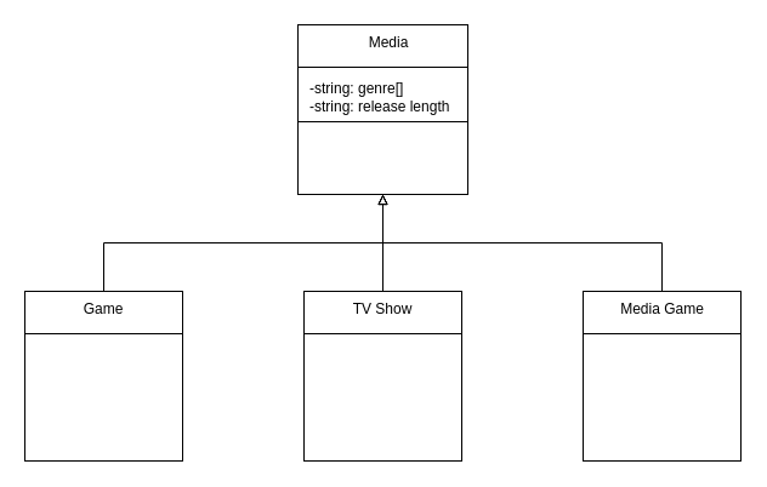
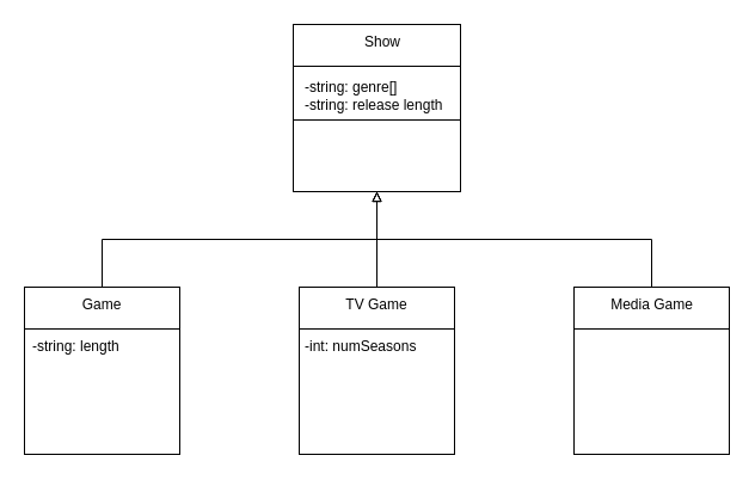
  <mxCell id="0" />
  <mxCell id="1" parent="0" />
  <mxCell id="2" value="" style="rounded=0;whiteSpace=wrap;html=1;" vertex="1" parent="1"><mxGeometry x="20" y="240" width="130" height="140" as="geometry" /></mxCell>
  <mxCell id="3" value="" style="endArrow=none;html=1;rounded=0;entryX=1;entryY=0.25;entryDx=0;entryDy=0;exitX=0;exitY=0.25;exitDx=0;exitDy=0;" edge="1" parent="1" source="2" target="2"><mxGeometry width="50" height="50" relative="1" as="geometry"><mxPoint x="20" y="270" as="sourcePoint" /><mxPoint x="70" y="220" as="targetPoint" /></mxGeometry></mxCell>
  <mxCell id="4" style="edgeStyle=orthogonalEdgeStyle;rounded=0;orthogonalLoop=1;jettySize=auto;html=1;exitX=0.5;exitY=0;exitDx=0;exitDy=0;entryX=0.5;entryY=1;entryDx=0;entryDy=0;endArrow=block;endFill=0;" edge="1" parent="1" source="5" target="14"><mxGeometry relative="1" as="geometry" /></mxCell>
  <mxCell id="5" value="Game" style="text;html=1;strokeColor=none;fillColor=none;align=center;verticalAlign=middle;whiteSpace=wrap;rounded=0;" vertex="1" parent="1"><mxGeometry x="55" y="240" width="60" height="30" as="geometry" /></mxCell>
  <mxCell id="6" value="" style="rounded=0;whiteSpace=wrap;html=1;" vertex="1" parent="1"><mxGeometry x="250" y="240" width="130" height="140" as="geometry" /></mxCell>
  <mxCell id="7" value="" style="endArrow=none;html=1;rounded=0;entryX=1;entryY=0.25;entryDx=0;entryDy=0;exitX=0;exitY=0.25;exitDx=0;exitDy=0;" edge="1" parent="1" source="6" target="6"><mxGeometry width="50" height="50" relative="1" as="geometry"><mxPoint x="250" y="270" as="sourcePoint" /><mxPoint x="300" y="220" as="targetPoint" /></mxGeometry></mxCell>
  <mxCell id="8" style="edgeStyle=orthogonalEdgeStyle;rounded=0;orthogonalLoop=1;jettySize=auto;html=1;entryX=0.5;entryY=1;entryDx=0;entryDy=0;endArrow=block;endFill=0;" edge="1" parent="1" source="9" target="14"><mxGeometry relative="1" as="geometry" /></mxCell>
- <mxCell id="9" value="TV Show" style="text;html=1;strokeColor=none;fillColor=none;align=center;verticalAlign=middle;whiteSpace=wrap;rounded=0;" vertex="1" parent="1"><mxGeometry x="285" y="240" width="60" height="30" as="geometry" /></mxCell>
+ <mxCell id="9" value="TV Game" style="text;html=1;strokeColor=none;fillColor=none;align=center;verticalAlign=middle;whiteSpace=wrap;rounded=0;" vertex="1" parent="1"><mxGeometry x="285" y="240" width="60" height="30" as="geometry" /></mxCell>
  <mxCell id="10" value="" style="rounded=0;whiteSpace=wrap;html=1;" vertex="1" parent="1"><mxGeometry x="480" y="240" width="130" height="140" as="geometry" /></mxCell>
  <mxCell id="11" value="" style="endArrow=none;html=1;rounded=0;entryX=1;entryY=0.25;entryDx=0;entryDy=0;exitX=0;exitY=0.25;exitDx=0;exitDy=0;" edge="1" parent="1" source="10" target="10"><mxGeometry width="50" height="50" relative="1" as="geometry"><mxPoint x="480" y="270" as="sourcePoint" /><mxPoint x="530" y="220" as="targetPoint" /></mxGeometry></mxCell>
  <mxCell id="12" style="edgeStyle=orthogonalEdgeStyle;rounded=0;orthogonalLoop=1;jettySize=auto;html=1;entryX=0.5;entryY=1;entryDx=0;entryDy=0;exitX=0.5;exitY=0;exitDx=0;exitDy=0;endArrow=block;endFill=0;" edge="1" parent="1" source="13" target="14"><mxGeometry relative="1" as="geometry"><mxPoint x="687.5" y="195" as="sourcePoint" /><mxPoint x="500" y="100" as="targetPoint" /></mxGeometry></mxCell>
  <mxCell id="13" value="Media Game" style="text;html=1;strokeColor=none;fillColor=none;align=center;verticalAlign=middle;whiteSpace=wrap;rounded=0;" vertex="1" parent="1"><mxGeometry x="502.5" y="240" width="85" height="30" as="geometry" /></mxCell>
  <mxCell id="14" value="" style="rounded=0;whiteSpace=wrap;html=1;" vertex="1" parent="1"><mxGeometry x="245" y="20" width="140" height="140" as="geometry" /></mxCell>
  <mxCell id="15" value="" style="endArrow=none;html=1;rounded=0;entryX=1;entryY=0.25;entryDx=0;entryDy=0;exitX=0;exitY=0.25;exitDx=0;exitDy=0;" edge="1" parent="1" source="14" target="14"><mxGeometry width="50" height="50" relative="1" as="geometry"><mxPoint x="250" y="50" as="sourcePoint" /><mxPoint x="380" y="50" as="targetPoint" /></mxGeometry></mxCell>
- <mxCell id="16" value="Media" style="text;html=1;strokeColor=none;fillColor=none;align=center;verticalAlign=middle;whiteSpace=wrap;rounded=0;" vertex="1" parent="1"><mxGeometry x="290" y="20" width="60" height="30" as="geometry" /></mxCell>
+ <mxCell id="16" value="Show" style="text;html=1;strokeColor=none;fillColor=none;align=center;verticalAlign=middle;whiteSpace=wrap;rounded=0;" vertex="1" parent="1"><mxGeometry x="290" y="20" width="60" height="30" as="geometry" /></mxCell>
  <mxCell id="17" value="" style="endArrow=none;html=1;rounded=0;entryX=1;entryY=0.5;entryDx=0;entryDy=0;exitX=0;exitY=0.5;exitDx=0;exitDy=0;" edge="1" parent="1"><mxGeometry width="50" height="50" relative="1" as="geometry"><mxPoint x="245" y="100" as="sourcePoint" /><mxPoint x="385" y="100" as="targetPoint" /></mxGeometry></mxCell>
  <mxCell id="18" value="-string: genre[]&lt;br&gt;-string: release length" style="text;html=1;strokeColor=none;fillColor=none;align=left;verticalAlign=middle;whiteSpace=wrap;rounded=0;" vertex="1" parent="1"><mxGeometry x="253" y="60" width="125" height="40" as="geometry" /></mxCell>
+ <mxCell id="19" value="-string: length" style="text;html=1;strokeColor=none;fillColor=none;align=left;verticalAlign=middle;whiteSpace=wrap;rounded=0;" vertex="1" parent="1"><mxGeometry x="25" y="270" width="125" height="40" as="geometry" /></mxCell>
+ <mxCell id="20" value="-int: numSeasons" style="text;html=1;strokeColor=none;fillColor=none;align=left;verticalAlign=middle;whiteSpace=wrap;rounded=0;" vertex="1" parent="1"><mxGeometry x="252.5" y="270" width="125" height="40" as="geometry" /></mxCell>
